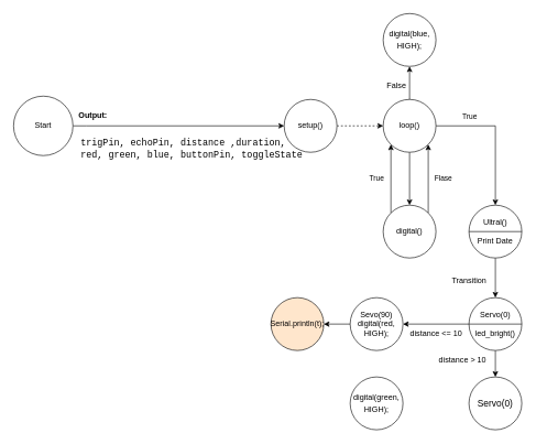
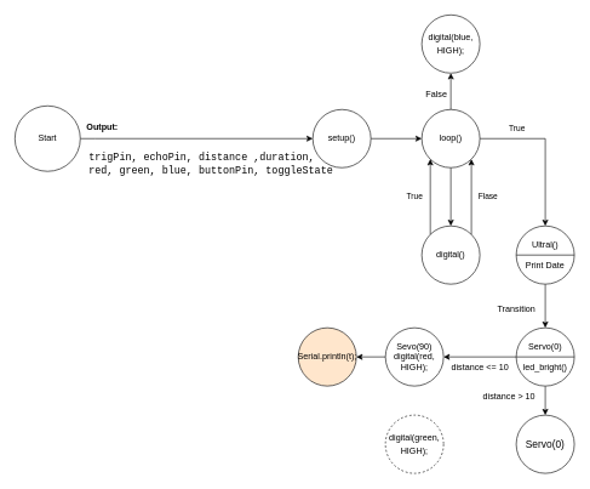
  <mxCell id="0" />
  <mxCell id="1" parent="0" />
  <mxCell id="2" style="edgeStyle=orthogonalEdgeStyle;rounded=0;orthogonalLoop=1;jettySize=auto;html=1;exitX=1;exitY=0.5;exitDx=0;exitDy=0;entryX=0;entryY=0.5;entryDx=0;entryDy=0;" edge="1" parent="1" source="3" target="5"><mxGeometry relative="1" as="geometry"><Array as="points"><mxPoint x="130" y="190" /><mxPoint x="130" y="190" /></Array></mxGeometry></mxCell>
  <mxCell id="3" value="Start" style="ellipse;whiteSpace=wrap;html=1;aspect=fixed;" vertex="1" parent="1"><mxGeometry x="20" y="145" width="90" height="90" as="geometry" /></mxCell>
- <mxCell id="4" style="edgeStyle=orthogonalEdgeStyle;rounded=0;orthogonalLoop=1;jettySize=auto;html=1;exitX=1;exitY=0.5;exitDx=0;exitDy=0;entryX=0;entryY=0.5;entryDx=0;entryDy=0;fontColor=#000000;dashed=1;" edge="1" parent="1" source="5" target="12"><mxGeometry relative="1" as="geometry"><mxPoint x="580" y="190" as="targetPoint" /></mxGeometry></mxCell>
+ <mxCell id="4" style="edgeStyle=orthogonalEdgeStyle;rounded=0;orthogonalLoop=1;jettySize=auto;html=1;exitX=1;exitY=0.5;exitDx=0;exitDy=0;entryX=0;entryY=0.5;entryDx=0;entryDy=0;fontColor=#000000;" edge="1" parent="1" source="5" target="12"><mxGeometry relative="1" as="geometry"><mxPoint x="580" y="190" as="targetPoint" /></mxGeometry></mxCell>
  <mxCell id="5" value="setup()" style="ellipse;whiteSpace=wrap;html=1;aspect=fixed;" vertex="1" parent="1"><mxGeometry x="430" y="150" width="80" height="80" as="geometry" /></mxCell>
  <mxCell id="6" value="&lt;div style=&quot;font-family: Consolas, &amp;quot;Courier New&amp;quot;, monospace; font-size: 14px; line-height: 19px;&quot;&gt;&lt;div style=&quot;&quot;&gt;trigPin,&amp;nbsp;&lt;span style=&quot;background-color: initial;&quot;&gt;echoPin,&amp;nbsp;&lt;/span&gt;&lt;span style=&quot;background-color: initial;&quot;&gt;distance&amp;nbsp;&lt;/span&gt;&lt;span style=&quot;background-color: initial;&quot;&gt;,duration,&amp;nbsp;&lt;/span&gt;&lt;/div&gt;&lt;div style=&quot;&quot;&gt;&lt;span style=&quot;background-color: initial;&quot;&gt;red,&amp;nbsp;&lt;/span&gt;&lt;span style=&quot;background-color: initial;&quot;&gt;green,&amp;nbsp;&lt;/span&gt;&lt;span style=&quot;background-color: initial;&quot;&gt;blue,&amp;nbsp;&lt;/span&gt;&lt;span style=&quot;background-color: initial;&quot;&gt;buttonPin,&amp;nbsp;&lt;/span&gt;&lt;span style=&quot;background-color: initial;&quot;&gt;toggleState&lt;/span&gt;&lt;/div&gt;&lt;/div&gt;" style="text;html=1;align=left;verticalAlign=middle;resizable=0;points=[];autosize=1;strokeColor=none;fillColor=none;" vertex="1" parent="1"><mxGeometry x="120" y="200" width="330" height="50" as="geometry" /></mxCell>
  <mxCell id="7" value="&lt;b&gt;Output:&lt;/b&gt;" style="text;html=1;align=center;verticalAlign=middle;resizable=0;points=[];autosize=1;strokeColor=none;fillColor=none;fontColor=#000000;" vertex="1" parent="1"><mxGeometry x="105" y="160" width="70" height="30" as="geometry" /></mxCell>
  <mxCell id="8" style="edgeStyle=orthogonalEdgeStyle;rounded=0;orthogonalLoop=1;jettySize=auto;html=1;exitX=0.5;exitY=1;exitDx=0;exitDy=0;fontColor=#000000;" edge="1" parent="1" source="12" target="17"><mxGeometry relative="1" as="geometry" /></mxCell>
  <mxCell id="9" style="edgeStyle=orthogonalEdgeStyle;rounded=0;orthogonalLoop=1;jettySize=auto;html=1;exitX=1;exitY=0.5;exitDx=0;exitDy=0;fontColor=#000000;entryX=0.5;entryY=0;entryDx=0;entryDy=0;" edge="1" parent="1" source="12" target="19"><mxGeometry relative="1" as="geometry"><mxPoint x="750" y="310" as="targetPoint" /></mxGeometry></mxCell>
  <mxCell id="10" value="True" style="edgeLabel;html=1;align=center;verticalAlign=middle;resizable=0;points=[];fontColor=#000000;" vertex="1" connectable="0" parent="9"><mxGeometry x="-0.476" y="4" relative="1" as="geometry"><mxPoint x="-5" y="-11" as="offset" /></mxGeometry></mxCell>
  <mxCell id="11" style="edgeStyle=orthogonalEdgeStyle;rounded=0;orthogonalLoop=1;jettySize=auto;html=1;exitX=0.5;exitY=0;exitDx=0;exitDy=0;fontColor=#000000;entryX=0.5;entryY=1;entryDx=0;entryDy=0;" edge="1" parent="1" source="12" target="27"><mxGeometry relative="1" as="geometry"><mxPoint x="620" y="90" as="targetPoint" /></mxGeometry></mxCell>
  <mxCell id="12" value="loop()" style="ellipse;whiteSpace=wrap;html=1;aspect=fixed;labelBackgroundColor=none;fontColor=#000000;" vertex="1" parent="1"><mxGeometry x="580" y="150" width="80" height="80" as="geometry" /></mxCell>
  <mxCell id="13" style="edgeStyle=orthogonalEdgeStyle;rounded=0;orthogonalLoop=1;jettySize=auto;html=1;exitX=0;exitY=0;exitDx=0;exitDy=0;entryX=0;entryY=1;entryDx=0;entryDy=0;fontColor=#000000;" edge="1" parent="1" source="17" target="12"><mxGeometry relative="1" as="geometry"><mxPoint x="498.284" y="321.716" as="targetPoint" /></mxGeometry></mxCell>
  <mxCell id="14" value="True" style="edgeLabel;html=1;align=center;verticalAlign=middle;resizable=0;points=[];fontColor=#000000;" vertex="1" connectable="0" parent="13"><mxGeometry x="0.257" y="3" relative="1" as="geometry"><mxPoint x="-19" y="13" as="offset" /></mxGeometry></mxCell>
  <mxCell id="15" style="edgeStyle=orthogonalEdgeStyle;rounded=0;orthogonalLoop=1;jettySize=auto;html=1;exitX=1;exitY=0;exitDx=0;exitDy=0;entryX=1;entryY=1;entryDx=0;entryDy=0;fontColor=#000000;" edge="1" parent="1" source="17" target="12"><mxGeometry relative="1" as="geometry"><mxPoint x="498.284" y="378.284" as="targetPoint" /><Array as="points" /></mxGeometry></mxCell>
  <mxCell id="16" value="Flase" style="edgeLabel;html=1;align=center;verticalAlign=middle;resizable=0;points=[];fontColor=#000000;" vertex="1" connectable="0" parent="15"><mxGeometry x="0.257" y="-2" relative="1" as="geometry"><mxPoint x="20" y="13" as="offset" /></mxGeometry></mxCell>
  <mxCell id="17" value="digital()" style="ellipse;whiteSpace=wrap;html=1;aspect=fixed;labelBackgroundColor=none;fontColor=#000000;" vertex="1" parent="1"><mxGeometry x="580" y="310" width="80" height="80" as="geometry" /></mxCell>
  <mxCell id="18" style="edgeStyle=orthogonalEdgeStyle;rounded=0;orthogonalLoop=1;jettySize=auto;html=1;exitX=0.5;exitY=1;exitDx=0;exitDy=0;fontColor=#000000;" edge="1" parent="1" source="19" target="22"><mxGeometry relative="1" as="geometry"><mxPoint x="750" y="460" as="targetPoint" /></mxGeometry></mxCell>
  <mxCell id="19" value="Ultral()&lt;br&gt;&lt;br&gt;Print Date" style="shape=lineEllipse;perimeter=ellipsePerimeter;whiteSpace=wrap;html=1;backgroundOutline=1;labelBackgroundColor=none;fontColor=#000000;" vertex="1" parent="1"><mxGeometry x="710" y="310" width="80" height="80" as="geometry" /></mxCell>
  <mxCell id="20" style="edgeStyle=orthogonalEdgeStyle;rounded=0;orthogonalLoop=1;jettySize=auto;html=1;exitX=0;exitY=0.5;exitDx=0;exitDy=0;fontColor=#000000;entryX=1;entryY=0.5;entryDx=0;entryDy=0;" edge="1" parent="1" source="22" target="24"><mxGeometry relative="1" as="geometry"><mxPoint x="750" y="600" as="targetPoint" /></mxGeometry></mxCell>
  <mxCell id="21" style="edgeStyle=orthogonalEdgeStyle;rounded=0;orthogonalLoop=1;jettySize=auto;html=1;exitX=0.5;exitY=1;exitDx=0;exitDy=0;entryX=0.5;entryY=0;entryDx=0;entryDy=0;fontColor=#000000;" edge="1" parent="1" source="22" target="29"><mxGeometry relative="1" as="geometry" /></mxCell>
  <mxCell id="22" value="Servo(0)&lt;br&gt;&lt;br&gt;led_bright()" style="shape=lineEllipse;perimeter=ellipsePerimeter;whiteSpace=wrap;html=1;backgroundOutline=1;labelBackgroundColor=none;fontColor=#000000;" vertex="1" parent="1"><mxGeometry x="710" y="450" width="80" height="80" as="geometry" /></mxCell>
  <mxCell id="23" style="edgeStyle=orthogonalEdgeStyle;rounded=0;orthogonalLoop=1;jettySize=auto;html=1;exitX=0;exitY=0.5;exitDx=0;exitDy=0;entryX=1;entryY=0.5;entryDx=0;entryDy=0;fontColor=#000000;" edge="1" parent="1" source="24" target="25"><mxGeometry relative="1" as="geometry" /></mxCell>
  <mxCell id="24" value="Sevo(90)&lt;br&gt;digital(red, HIGH);" style="ellipse;whiteSpace=wrap;html=1;aspect=fixed;labelBackgroundColor=none;fontColor=#000000;" vertex="1" parent="1"><mxGeometry x="530" y="450" width="80" height="80" as="geometry" /></mxCell>
  <mxCell id="25" value="Serial.println(t);" style="ellipse;whiteSpace=wrap;html=1;aspect=fixed;labelBackgroundColor=none;fontColor=#000000;fillColor=#ffe6cc;" vertex="1" parent="1"><mxGeometry x="410" y="450" width="80" height="80" as="geometry" /></mxCell>
  <mxCell id="26" value="Transition" style="text;html=1;align=center;verticalAlign=middle;resizable=0;points=[];autosize=1;strokeColor=none;fillColor=none;fontColor=#000000;" vertex="1" parent="1"><mxGeometry x="670" y="410" width="80" height="30" as="geometry" /></mxCell>
  <mxCell id="27" value="&lt;div style=&quot;line-height: 19px;&quot;&gt;&lt;font style=&quot;font-size: 12px;&quot;&gt;digital(blue, HIGH);&lt;/font&gt;&lt;/div&gt;" style="ellipse;whiteSpace=wrap;html=1;aspect=fixed;labelBackgroundColor=none;fontColor=#000000;" vertex="1" parent="1"><mxGeometry x="580" y="20" width="80" height="80" as="geometry" /></mxCell>
  <mxCell id="28" value="distance &amp;lt;= 10" style="text;html=1;align=center;verticalAlign=middle;resizable=0;points=[];autosize=1;strokeColor=none;fillColor=none;fontColor=#000000;" vertex="1" parent="1"><mxGeometry x="610" y="490" width="100" height="30" as="geometry" /></mxCell>
  <mxCell id="29" value="&lt;p style=&quot;line-height: 19px;&quot;&gt;&lt;span style=&quot;font-size: 14px;&quot;&gt;Servo(0)&lt;/span&gt;&lt;/p&gt;" style="ellipse;whiteSpace=wrap;html=1;aspect=fixed;labelBackgroundColor=none;fontColor=#000000;" vertex="1" parent="1"><mxGeometry x="710" y="570" width="80" height="80" as="geometry" /></mxCell>
  <mxCell id="30" value="distance &amp;gt; 10" style="text;html=1;align=center;verticalAlign=middle;resizable=0;points=[];autosize=1;strokeColor=none;fillColor=none;fontColor=#000000;" vertex="1" parent="1"><mxGeometry x="650" y="530" width="100" height="30" as="geometry" /></mxCell>
- <mxCell id="31" value="&lt;div style=&quot;line-height: 19px;&quot;&gt;&lt;font style=&quot;font-size: 12px;&quot;&gt;digital(green, HIGH);&lt;/font&gt;&lt;/div&gt;" style="ellipse;whiteSpace=wrap;html=1;aspect=fixed;labelBackgroundColor=none;fontColor=#000000;" vertex="1" parent="1"><mxGeometry x="530" y="570" width="80" height="80" as="geometry" /></mxCell>
+ <mxCell id="31" value="&lt;div style=&quot;line-height: 19px;&quot;&gt;&lt;font style=&quot;font-size: 12px;&quot;&gt;digital(green, HIGH);&lt;/font&gt;&lt;/div&gt;" style="ellipse;whiteSpace=wrap;html=1;aspect=fixed;labelBackgroundColor=none;fontColor=#000000;dashed=1;" vertex="1" parent="1"><mxGeometry x="530" y="570" width="80" height="80" as="geometry" /></mxCell>
  <mxCell id="32" value="False" style="text;html=1;align=center;verticalAlign=middle;resizable=0;points=[];autosize=1;strokeColor=none;fillColor=none;fontSize=12;fontFamily=Helvetica;fontColor=#000000;" vertex="1" parent="1"><mxGeometry x="575" y="115" width="50" height="30" as="geometry" /></mxCell>
